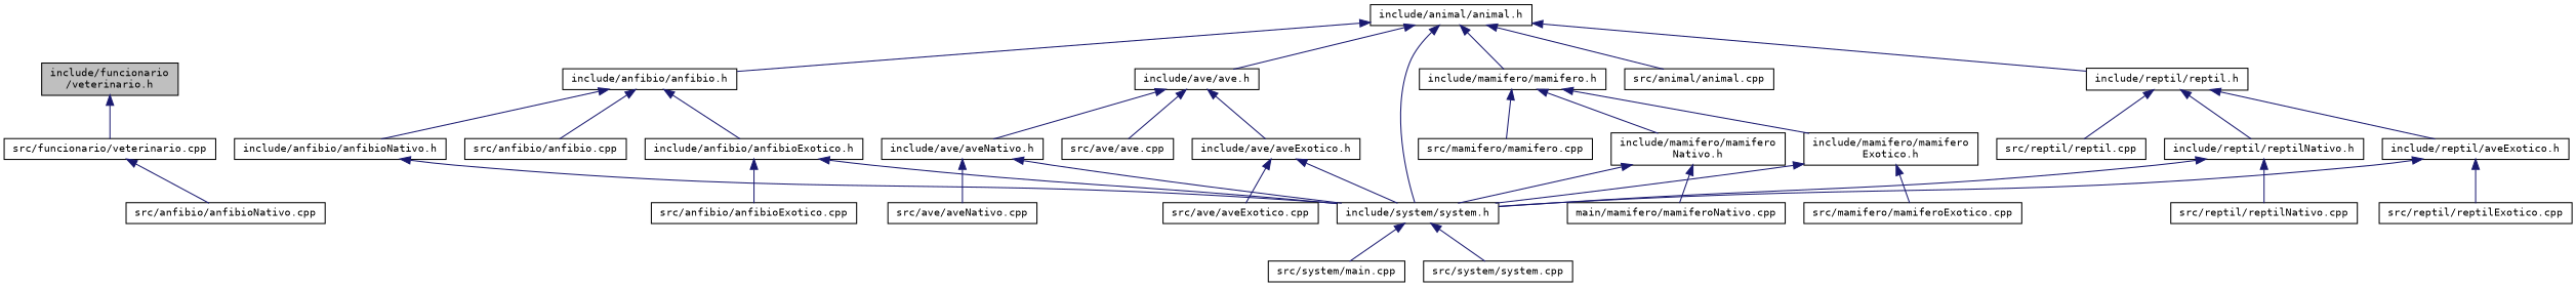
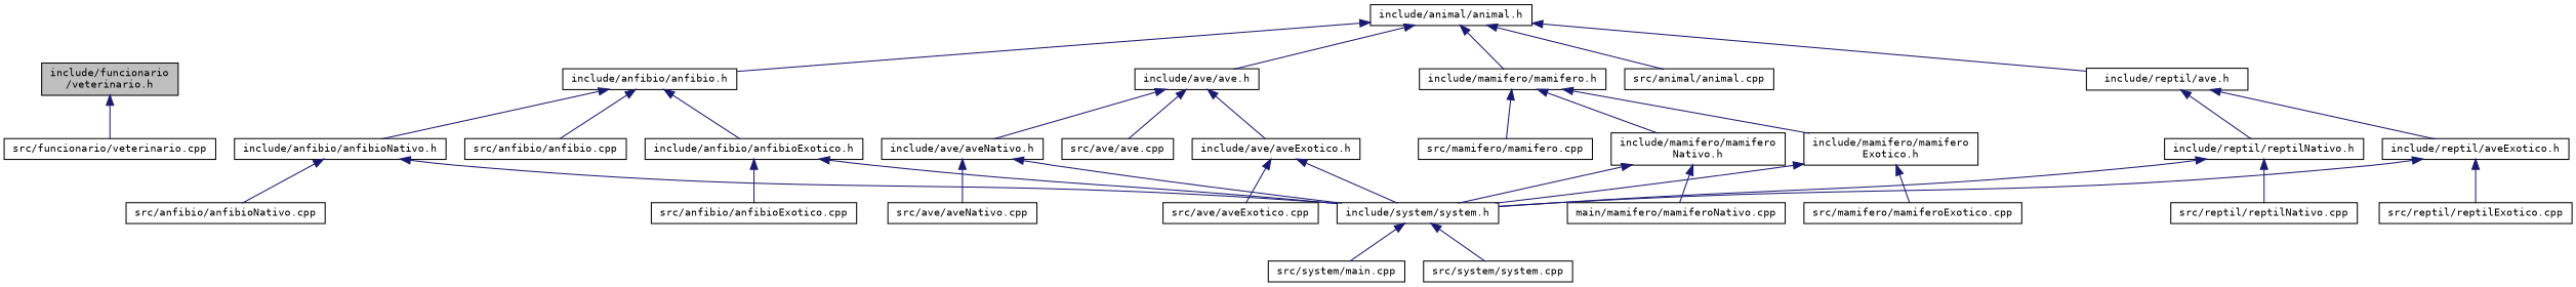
  digraph {
    fontname="DejaVu Sans Mono"
    node [color=black fillcolor=white fontname="DejaVu Sans Mono" fontsize=10 shape=record style=filled]
    edge [color=midnightblue dir=back fontname="DejaVu Sans Mono" fontsize=10 labelfontname=Helvetica labelfontsize=10 style=solid]
    n1 [fillcolor=grey75 fontcolor=black height=0.2 label="include/funcionario\l/veterinario.h" width=0.4]
    n2 [height=0.2 label="src/funcionario/veterinario.cpp" width=0.4]
    n3 [height=0.2 label="include/animal/animal.h" width=0.4]
    n4 [height=0.2 label="include/anfibio/anfibio.h" width=0.4]
    n5 [height=0.2 label="include/system/system.h" width=0.4]
    n6 [height=0.2 label="include/ave/ave.h" width=0.4]
    n7 [height=0.2 label="include/mamifero/mamifero.h" width=0.4]
-   n8 [height=0.2 label="include/reptil/reptil.h" width=0.4]
+   n8 [height=0.2 label="include/reptil/ave.h" width=0.4]
    n9 [height=0.2 label="src/animal/animal.cpp" width=0.4]
    n10 [height=0.2 label="include/anfibio/anfibioExotico.h" width=0.4]
    n11 [height=0.2 label="include/anfibio/anfibioNativo.h" width=0.4]
    n12 [height=0.2 label="src/anfibio/anfibio.cpp" width=0.4]
    n13 [height=0.2 label="src/system/main.cpp" width=0.4]
    n14 [height=0.2 label="src/system/system.cpp" width=0.4]
    n15 [height=0.2 label="include/ave/aveExotico.h" width=0.4]
    n16 [height=0.2 label="include/ave/aveNativo.h" width=0.4]
    n17 [height=0.2 label="src/ave/ave.cpp" width=0.4]
    n18 [height=0.2 label="include/mamifero/mamifero\lExotico.h" width=0.4]
    n19 [height=0.2 label="include/mamifero/mamifero\lNativo.h" width=0.4]
    n20 [height=0.2 label="src/mamifero/mamifero.cpp" width=0.4]
    n21 [height=0.2 label="include/reptil/aveExotico.h" width=0.4]
    n22 [height=0.2 label="include/reptil/reptilNativo.h" width=0.4]
-   n23 [height=0.2 label="src/reptil/reptil.cpp" width=0.4]
    n24 [height=0.2 label="src/anfibio/anfibioExotico.cpp" width=0.4]
    n25 [height=0.2 label="src/anfibio/anfibioNativo.cpp" width=0.4]
    n26 [height=0.2 label="src/ave/aveExotico.cpp" width=0.4]
    n27 [height=0.2 label="src/ave/aveNativo.cpp" width=0.4]
    n28 [height=0.2 label="src/mamifero/mamiferoExotico.cpp" width=0.4]
    n29 [height=0.2 label="main/mamifero/mamiferoNativo.cpp" width=0.4]
    n30 [height=0.2 label="src/reptil/reptilExotico.cpp" width=0.4]
    n31 [height=0.2 label="src/reptil/reptilNativo.cpp" width=0.4]
    n1 -> n2
    n3 -> n4
-   n3 -> n5
    n3 -> n6
    n3 -> n7
    n3 -> n8
    n3 -> n9
    n4 -> n10
    n4 -> n11
    n4 -> n12
    n5 -> n13
    n5 -> n14
    n6 -> n15
    n6 -> n16
    n6 -> n17
    n7 -> n18
    n7 -> n19
    n7 -> n20
    n8 -> n21
    n8 -> n22
-   n8 -> n23
    n10 -> n5
    n10 -> n24
    n11 -> n5
-   n2 -> n25
+   n11 -> n25
    n15 -> n5
    n15 -> n26
    n16 -> n5
    n16 -> n27
    n18 -> n5
    n18 -> n28
    n19 -> n5
    n19 -> n29
    n21 -> n5
    n21 -> n30
    n22 -> n5
    n22 -> n31
  }
